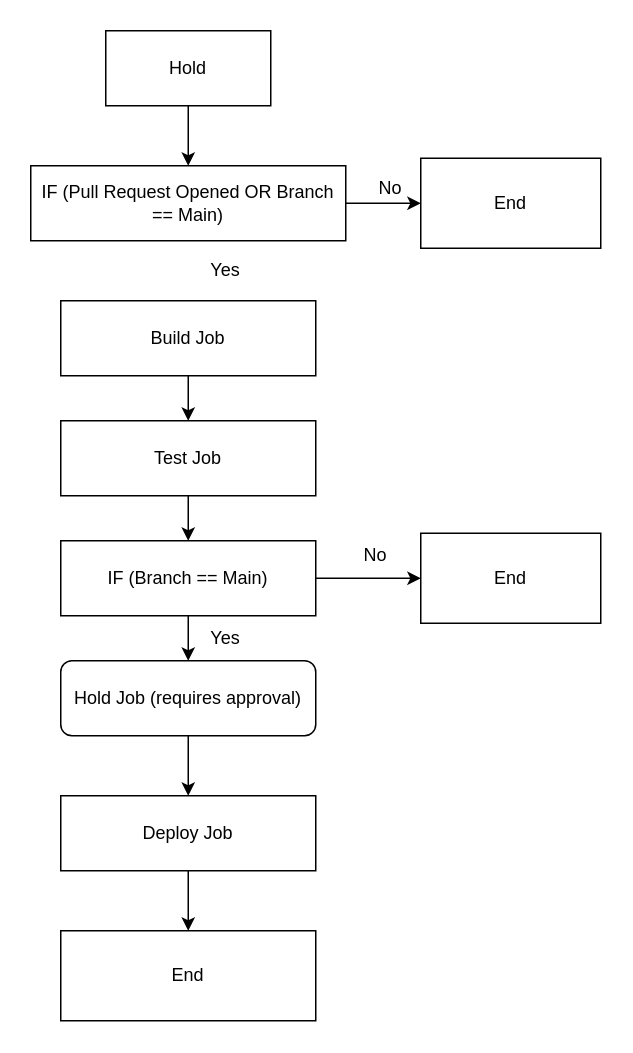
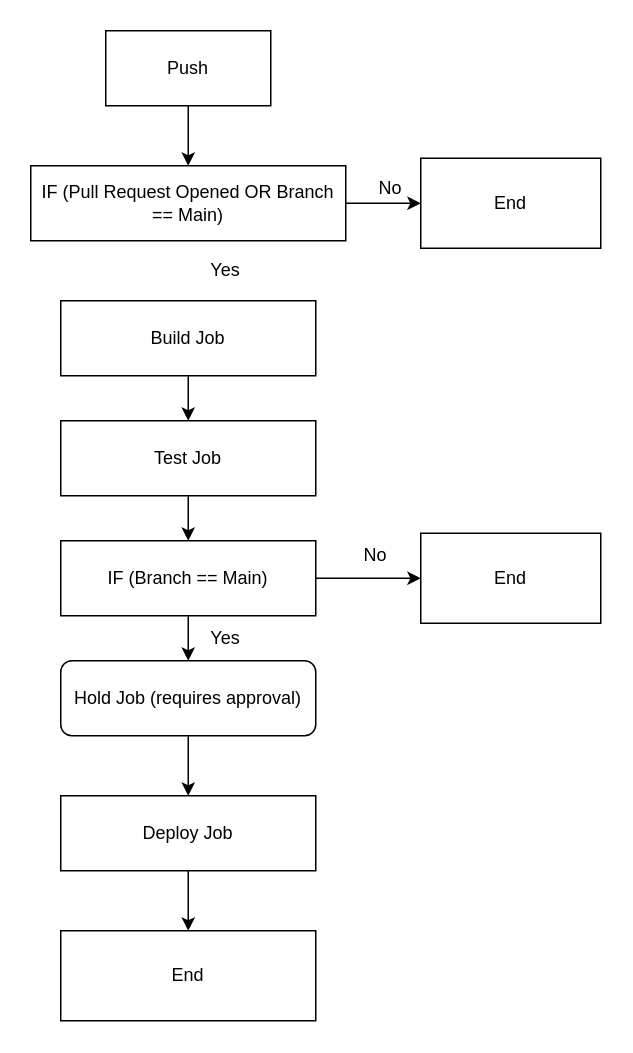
  <mxCell id="0" />
  <mxCell id="1" parent="0" />
  <mxCell id="2" style="edgeStyle=orthogonalEdgeStyle;rounded=0;orthogonalLoop=1;jettySize=auto;html=1;exitX=0.5;exitY=1;exitDx=0;exitDy=0;" edge="1" parent="1" source="3" target="5"><mxGeometry relative="1" as="geometry" /></mxCell>
- <mxCell id="3" value="Hold" style="html=1;whiteSpace=wrap;" vertex="1" parent="1"><mxGeometry x="70" y="20" width="110" height="50" as="geometry" /></mxCell>
+ <mxCell id="3" value="Push" style="html=1;whiteSpace=wrap;" vertex="1" parent="1"><mxGeometry x="70" y="20" width="110" height="50" as="geometry" /></mxCell>
  <mxCell id="4" value="" style="edgeStyle=orthogonalEdgeStyle;rounded=0;orthogonalLoop=1;jettySize=auto;html=1;" edge="1" parent="1" source="5" target="17"><mxGeometry relative="1" as="geometry" /></mxCell>
  <mxCell id="5" value="IF (Pull Request Opened OR Branch == Main)" style="html=1;whiteSpace=wrap;" vertex="1" parent="1"><mxGeometry x="20" y="110" width="210" height="50" as="geometry" /></mxCell>
  <mxCell id="6" style="edgeStyle=orthogonalEdgeStyle;rounded=0;orthogonalLoop=1;jettySize=auto;html=1;exitX=0.5;exitY=1;exitDx=0;exitDy=0;entryX=0.5;entryY=0;entryDx=0;entryDy=0;" edge="1" parent="1" source="7" target="9"><mxGeometry relative="1" as="geometry" /></mxCell>
  <mxCell id="7" value="Build Job" style="html=1;whiteSpace=wrap;" vertex="1" parent="1"><mxGeometry x="40" y="200" width="170" height="50" as="geometry" /></mxCell>
  <mxCell id="8" style="edgeStyle=orthogonalEdgeStyle;rounded=0;orthogonalLoop=1;jettySize=auto;html=1;exitX=0.5;exitY=1;exitDx=0;exitDy=0;entryX=0.5;entryY=0;entryDx=0;entryDy=0;" edge="1" parent="1" source="9" target="12"><mxGeometry relative="1" as="geometry" /></mxCell>
  <mxCell id="9" value="Test Job" style="html=1;whiteSpace=wrap;" vertex="1" parent="1"><mxGeometry x="40" y="280" width="170" height="50" as="geometry" /></mxCell>
  <mxCell id="10" style="edgeStyle=orthogonalEdgeStyle;rounded=0;orthogonalLoop=1;jettySize=auto;html=1;exitX=0.5;exitY=1;exitDx=0;exitDy=0;entryX=0.5;entryY=0;entryDx=0;entryDy=0;" edge="1" parent="1" source="12" target="14"><mxGeometry relative="1" as="geometry" /></mxCell>
  <mxCell id="11" value="" style="edgeStyle=orthogonalEdgeStyle;rounded=0;orthogonalLoop=1;jettySize=auto;html=1;" edge="1" parent="1" source="12" target="21"><mxGeometry relative="1" as="geometry" /></mxCell>
  <mxCell id="12" value="IF (Branch == Main)" style="html=1;whiteSpace=wrap;" vertex="1" parent="1"><mxGeometry x="40" y="360" width="170" height="50" as="geometry" /></mxCell>
  <mxCell id="13" style="edgeStyle=orthogonalEdgeStyle;rounded=0;orthogonalLoop=1;jettySize=auto;html=1;exitX=0.5;exitY=1;exitDx=0;exitDy=0;entryX=0.5;entryY=0;entryDx=0;entryDy=0;" edge="1" parent="1" source="14" target="16"><mxGeometry relative="1" as="geometry" /></mxCell>
  <mxCell id="14" value="Hold Job (requires approval)" style="html=1;whiteSpace=wrap;rounded=1;" vertex="1" parent="1"><mxGeometry x="40" y="440" width="170" height="50" as="geometry" /></mxCell>
  <mxCell id="15" style="edgeStyle=orthogonalEdgeStyle;rounded=0;orthogonalLoop=1;jettySize=auto;html=1;exitX=0.5;exitY=1;exitDx=0;exitDy=0;entryX=0.5;entryY=0;entryDx=0;entryDy=0;" edge="1" parent="1" source="16" target="23"><mxGeometry relative="1" as="geometry" /></mxCell>
  <mxCell id="16" value="Deploy Job" style="html=1;whiteSpace=wrap;" vertex="1" parent="1"><mxGeometry x="40" y="530" width="170" height="50" as="geometry" /></mxCell>
  <mxCell id="17" value="End" style="whiteSpace=wrap;html=1;" vertex="1" parent="1"><mxGeometry x="280" y="105" width="120" height="60" as="geometry" /></mxCell>
  <mxCell id="18" value="No" style="text;html=1;strokeColor=none;fillColor=none;align=center;verticalAlign=middle;whiteSpace=wrap;rounded=0;" vertex="1" parent="1"><mxGeometry x="230" y="110" width="60" height="30" as="geometry" /></mxCell>
  <mxCell id="19" value="Yes" style="text;html=1;strokeColor=none;fillColor=none;align=center;verticalAlign=middle;whiteSpace=wrap;rounded=0;" vertex="1" parent="1"><mxGeometry x="120" y="165" width="60" height="30" as="geometry" /></mxCell>
  <mxCell id="20" value="Yes" style="text;html=1;strokeColor=none;fillColor=none;align=center;verticalAlign=middle;whiteSpace=wrap;rounded=0;" vertex="1" parent="1"><mxGeometry x="120" y="410" width="60" height="30" as="geometry" /></mxCell>
  <mxCell id="21" value="End" style="whiteSpace=wrap;html=1;" vertex="1" parent="1"><mxGeometry x="280" y="355" width="120" height="60" as="geometry" /></mxCell>
  <mxCell id="22" value="No" style="text;html=1;strokeColor=none;fillColor=none;align=center;verticalAlign=middle;whiteSpace=wrap;rounded=0;" vertex="1" parent="1"><mxGeometry x="220" y="355" width="60" height="30" as="geometry" /></mxCell>
  <mxCell id="23" value="End" style="whiteSpace=wrap;html=1;" vertex="1" parent="1"><mxGeometry x="40" y="620" width="170" height="60" as="geometry" /></mxCell>
